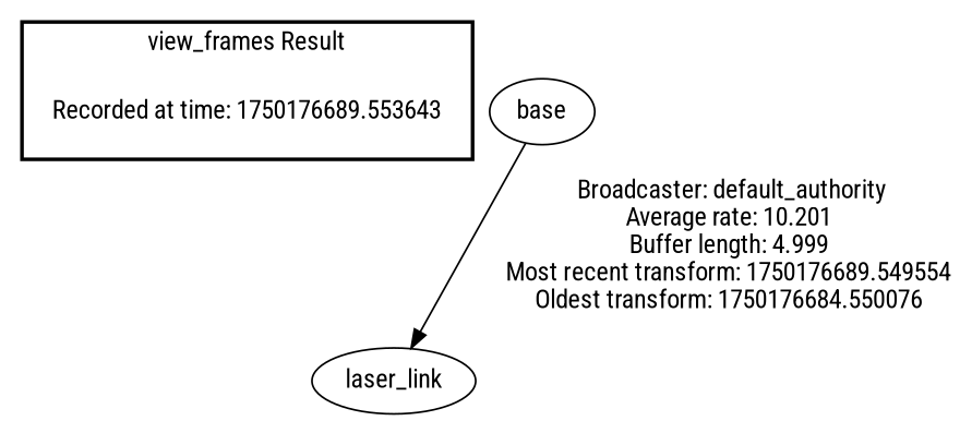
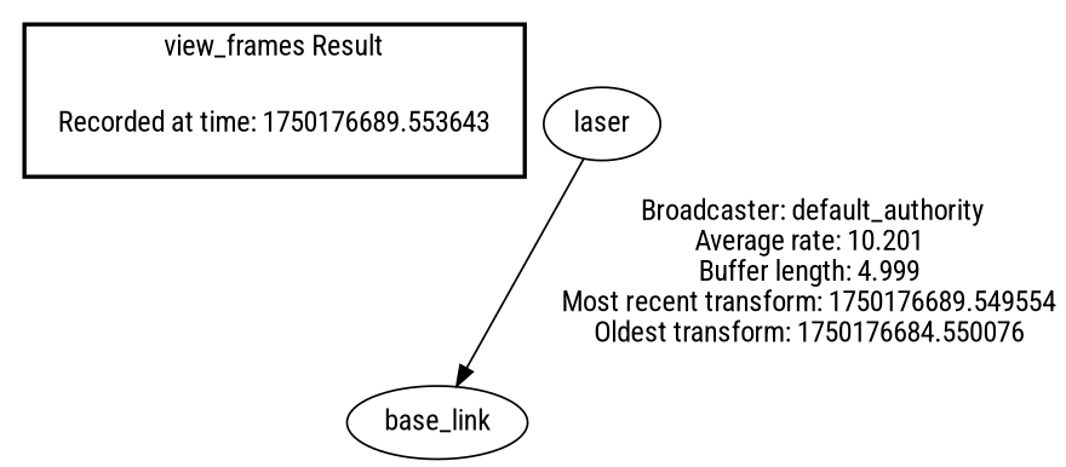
  digraph {
    fontname="Roboto Condensed"
    node [fontname="Roboto Condensed"]
    edge [fontname="Roboto Condensed"]
    "Recorded at time: 1750176689.553643" [shape=plaintext]
-   base_link [label=laser_link]
-   laser [label=base]
+   base_link
+   laser
    subgraph cluster_1 {
      color=black
      label="view_frames Result"
      style=bold
      "Recorded at time: 1750176689.553643"
    }
    "Recorded at time: 1750176689.553643" -> base_link [style=invis]
    laser -> base_link [label=" Broadcaster: default_authority\nAverage rate: 10.201\nBuffer length: 4.999\nMost recent transform: 1750176689.549554\nOldest transform: 1750176684.550076\n"]
  }
